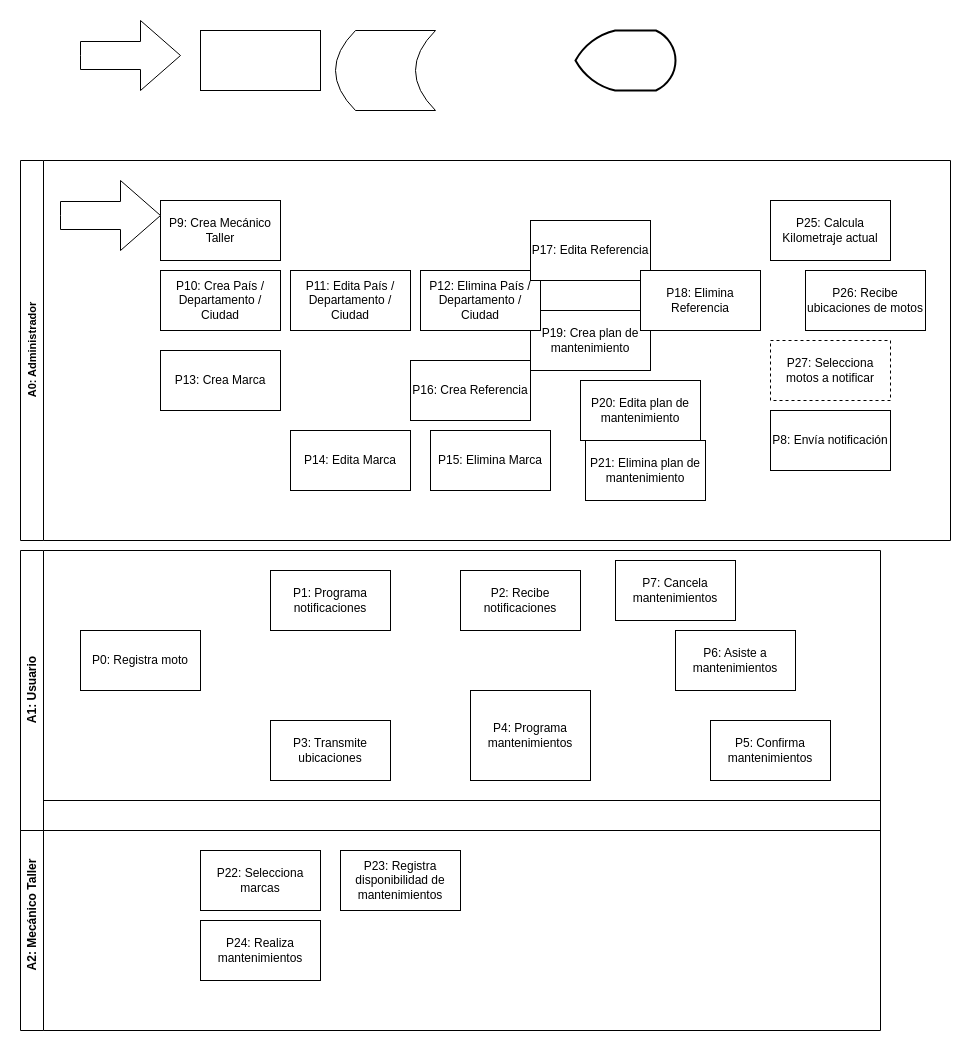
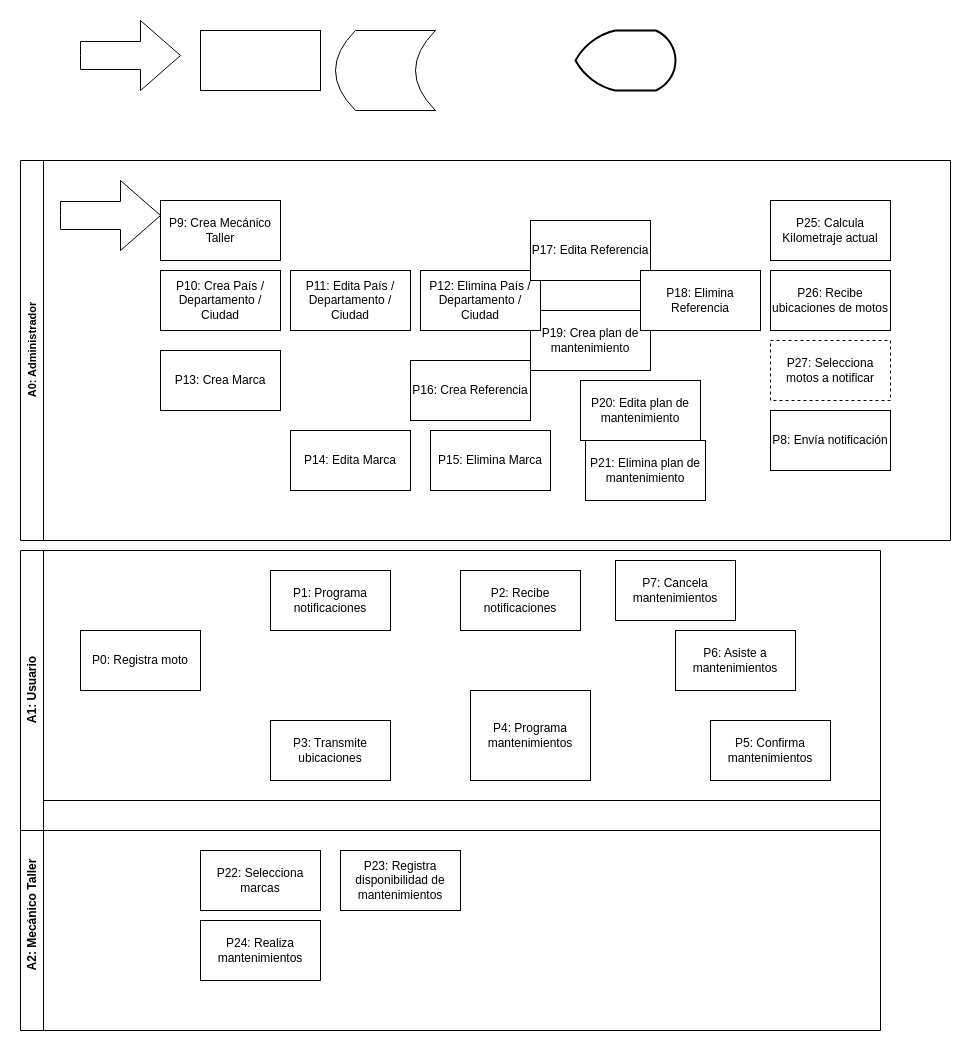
  <mxCell id="0" />
  <mxCell id="1" parent="0" />
  <mxCell id="2" value="A2: Mecánico Taller" style="swimlane;horizontal=0;whiteSpace=wrap;html=1;startSize=23;" vertex="1" parent="1"><mxGeometry x="20" y="800" width="860" height="230" as="geometry" /></mxCell>
  <mxCell id="3" value="P22: Selecciona marcas" style="rounded=0;whiteSpace=wrap;html=1;" vertex="1" parent="2"><mxGeometry x="180" y="50" width="120" height="60" as="geometry" /></mxCell>
  <mxCell id="4" value="P23: Registra disponibilidad de mantenimientos" style="rounded=0;whiteSpace=wrap;html=1;" vertex="1" parent="2"><mxGeometry x="320" y="50" width="120" height="60" as="geometry" /></mxCell>
  <mxCell id="5" value="P24: Realiza mantenimientos" style="rounded=0;whiteSpace=wrap;html=1;" vertex="1" parent="2"><mxGeometry x="180" y="120" width="120" height="60" as="geometry" /></mxCell>
  <mxCell id="6" value="&lt;font style=&quot;font-size: 11px;&quot;&gt;A0: Administrador&lt;/font&gt;" style="swimlane;horizontal=0;whiteSpace=wrap;html=1;" vertex="1" parent="1"><mxGeometry x="20" y="160" width="930" height="380" as="geometry" /></mxCell>
  <mxCell id="7" value="P9: Crea Mecánico Taller" style="rounded=0;whiteSpace=wrap;html=1;" vertex="1" parent="6"><mxGeometry x="140" y="40" width="120" height="60" as="geometry" /></mxCell>
  <mxCell id="8" value="P10: Crea País / Departamento / Ciudad" style="rounded=0;whiteSpace=wrap;html=1;" vertex="1" parent="6"><mxGeometry x="140" y="110" width="120" height="60" as="geometry" /></mxCell>
  <mxCell id="9" value="P11: Edita País / Departamento / Ciudad" style="rounded=0;whiteSpace=wrap;html=1;" vertex="1" parent="6"><mxGeometry x="270" y="110" width="120" height="60" as="geometry" /></mxCell>
  <mxCell id="10" value="P14: Edita Marca" style="rounded=0;whiteSpace=wrap;html=1;" vertex="1" parent="6"><mxGeometry x="270" y="270" width="120" height="60" as="geometry" /></mxCell>
  <mxCell id="11" value="P15: Elimina Marca" style="rounded=0;whiteSpace=wrap;html=1;" vertex="1" parent="6"><mxGeometry x="410" y="270" width="120" height="60" as="geometry" /></mxCell>
  <mxCell id="12" value="P16: Crea Referencia" style="rounded=0;whiteSpace=wrap;html=1;" vertex="1" parent="6"><mxGeometry x="390" y="200" width="120" height="60" as="geometry" /></mxCell>
  <mxCell id="13" value="P19: Crea plan de mantenimiento" style="rounded=0;whiteSpace=wrap;html=1;" vertex="1" parent="6"><mxGeometry x="510" y="150" width="120" height="60" as="geometry" /></mxCell>
  <mxCell id="14" value="P20: Edita plan de mantenimiento" style="rounded=0;whiteSpace=wrap;html=1;" vertex="1" parent="6"><mxGeometry x="560" y="220" width="120" height="60" as="geometry" /></mxCell>
  <mxCell id="15" value="P21: Elimina plan de mantenimiento" style="rounded=0;whiteSpace=wrap;html=1;" vertex="1" parent="6"><mxGeometry x="565" y="280" width="120" height="60" as="geometry" /></mxCell>
  <mxCell id="16" value="P12: Elimina País / Departamento / Ciudad" style="rounded=0;whiteSpace=wrap;html=1;" vertex="1" parent="6"><mxGeometry x="400" y="110" width="120" height="60" as="geometry" /></mxCell>
  <mxCell id="17" value="P13: Crea Marca" style="rounded=0;whiteSpace=wrap;html=1;" vertex="1" parent="6"><mxGeometry x="140" y="190" width="120" height="60" as="geometry" /></mxCell>
  <mxCell id="18" value="P17: Edita Referencia" style="rounded=0;whiteSpace=wrap;html=1;" vertex="1" parent="6"><mxGeometry x="510" y="60" width="120" height="60" as="geometry" /></mxCell>
  <mxCell id="19" value="P18: Elimina Referencia" style="rounded=0;whiteSpace=wrap;html=1;" vertex="1" parent="6"><mxGeometry x="620" y="110" width="120" height="60" as="geometry" /></mxCell>
  <mxCell id="20" value="P25: Calcula Kilometraje actual" style="rounded=0;whiteSpace=wrap;html=1;" vertex="1" parent="6"><mxGeometry x="750" y="40" width="120" height="60" as="geometry" /></mxCell>
- <mxCell id="21" value="P26: Recibe ubicaciones de motos" style="rounded=0;whiteSpace=wrap;html=1;" vertex="1" parent="6"><mxGeometry x="785" y="110" width="120" height="60" as="geometry" /></mxCell>
+ <mxCell id="21" value="P26: Recibe ubicaciones de motos" style="rounded=0;whiteSpace=wrap;html=1;" vertex="1" parent="6"><mxGeometry x="750" y="110" width="120" height="60" as="geometry" /></mxCell>
  <mxCell id="22" value="P27: Selecciona motos a notificar" style="rounded=0;whiteSpace=wrap;html=1;dashed=1;" vertex="1" parent="6"><mxGeometry x="750" y="180" width="120" height="60" as="geometry" /></mxCell>
  <mxCell id="23" value="P8: Envía notificación" style="rounded=0;whiteSpace=wrap;html=1;" vertex="1" parent="6"><mxGeometry x="750" y="250" width="120" height="60" as="geometry" /></mxCell>
  <mxCell id="24" value="" style="html=1;shadow=0;dashed=0;align=center;verticalAlign=middle;shape=mxgraph.arrows2.arrow;dy=0.6;dx=40;notch=0;" vertex="1" parent="6"><mxGeometry x="40" y="20" width="100" height="70" as="geometry" /></mxCell>
  <mxCell id="25" value="A1: Usuario" style="swimlane;horizontal=0;whiteSpace=wrap;html=1;" vertex="1" parent="1"><mxGeometry x="20" y="550" width="860" height="280" as="geometry" /></mxCell>
  <mxCell id="26" value="P0: Registra moto" style="rounded=0;whiteSpace=wrap;html=1;" vertex="1" parent="25"><mxGeometry x="60" y="80" width="120" height="60" as="geometry" /></mxCell>
  <mxCell id="27" value="P1: Programa notificaciones" style="rounded=0;whiteSpace=wrap;html=1;" vertex="1" parent="25"><mxGeometry x="250" y="20" width="120" height="60" as="geometry" /></mxCell>
  <mxCell id="28" value="P2: Recibe notificaciones" style="rounded=0;whiteSpace=wrap;html=1;" vertex="1" parent="25"><mxGeometry x="440" y="20" width="120" height="60" as="geometry" /></mxCell>
  <mxCell id="29" value="P3: Transmite ubicaciones" style="rounded=0;whiteSpace=wrap;html=1;" vertex="1" parent="25"><mxGeometry x="250" y="170" width="120" height="60" as="geometry" /></mxCell>
  <mxCell id="30" value="P4: Programa mantenimientos" style="rounded=0;whiteSpace=wrap;html=1;" vertex="1" parent="25"><mxGeometry x="450" y="140" width="120" height="90" as="geometry" /></mxCell>
  <mxCell id="31" value="P5: Confirma mantenimientos" style="rounded=0;whiteSpace=wrap;html=1;" vertex="1" parent="25"><mxGeometry x="690" y="170" width="120" height="60" as="geometry" /></mxCell>
  <mxCell id="32" value="P6: Asiste a mantenimientos" style="rounded=0;whiteSpace=wrap;html=1;" vertex="1" parent="25"><mxGeometry x="655" y="80" width="120" height="60" as="geometry" /></mxCell>
  <mxCell id="33" value="P7: Cancela mantenimientos" style="rounded=0;whiteSpace=wrap;html=1;" vertex="1" parent="25"><mxGeometry x="595" y="10" width="120" height="60" as="geometry" /></mxCell>
  <mxCell id="34" value="" style="rounded=0;whiteSpace=wrap;html=1;" vertex="1" parent="1"><mxGeometry x="200" y="30" width="120" height="60" as="geometry" /></mxCell>
  <mxCell id="35" value="" style="html=1;shadow=0;dashed=0;align=center;verticalAlign=middle;shape=mxgraph.arrows2.arrow;dy=0.6;dx=40;notch=0;" vertex="1" parent="1"><mxGeometry x="80" y="20" width="100" height="70" as="geometry" /></mxCell>
  <mxCell id="36" value="" style="shape=dataStorage;whiteSpace=wrap;html=1;fixedSize=1;" vertex="1" parent="1"><mxGeometry x="335" y="30" width="100" height="80" as="geometry" /></mxCell>
  <mxCell id="37" value="" style="strokeWidth=2;html=1;shape=mxgraph.flowchart.display;whiteSpace=wrap;" vertex="1" parent="1"><mxGeometry x="575" y="30" width="100" height="60" as="geometry" /></mxCell>
